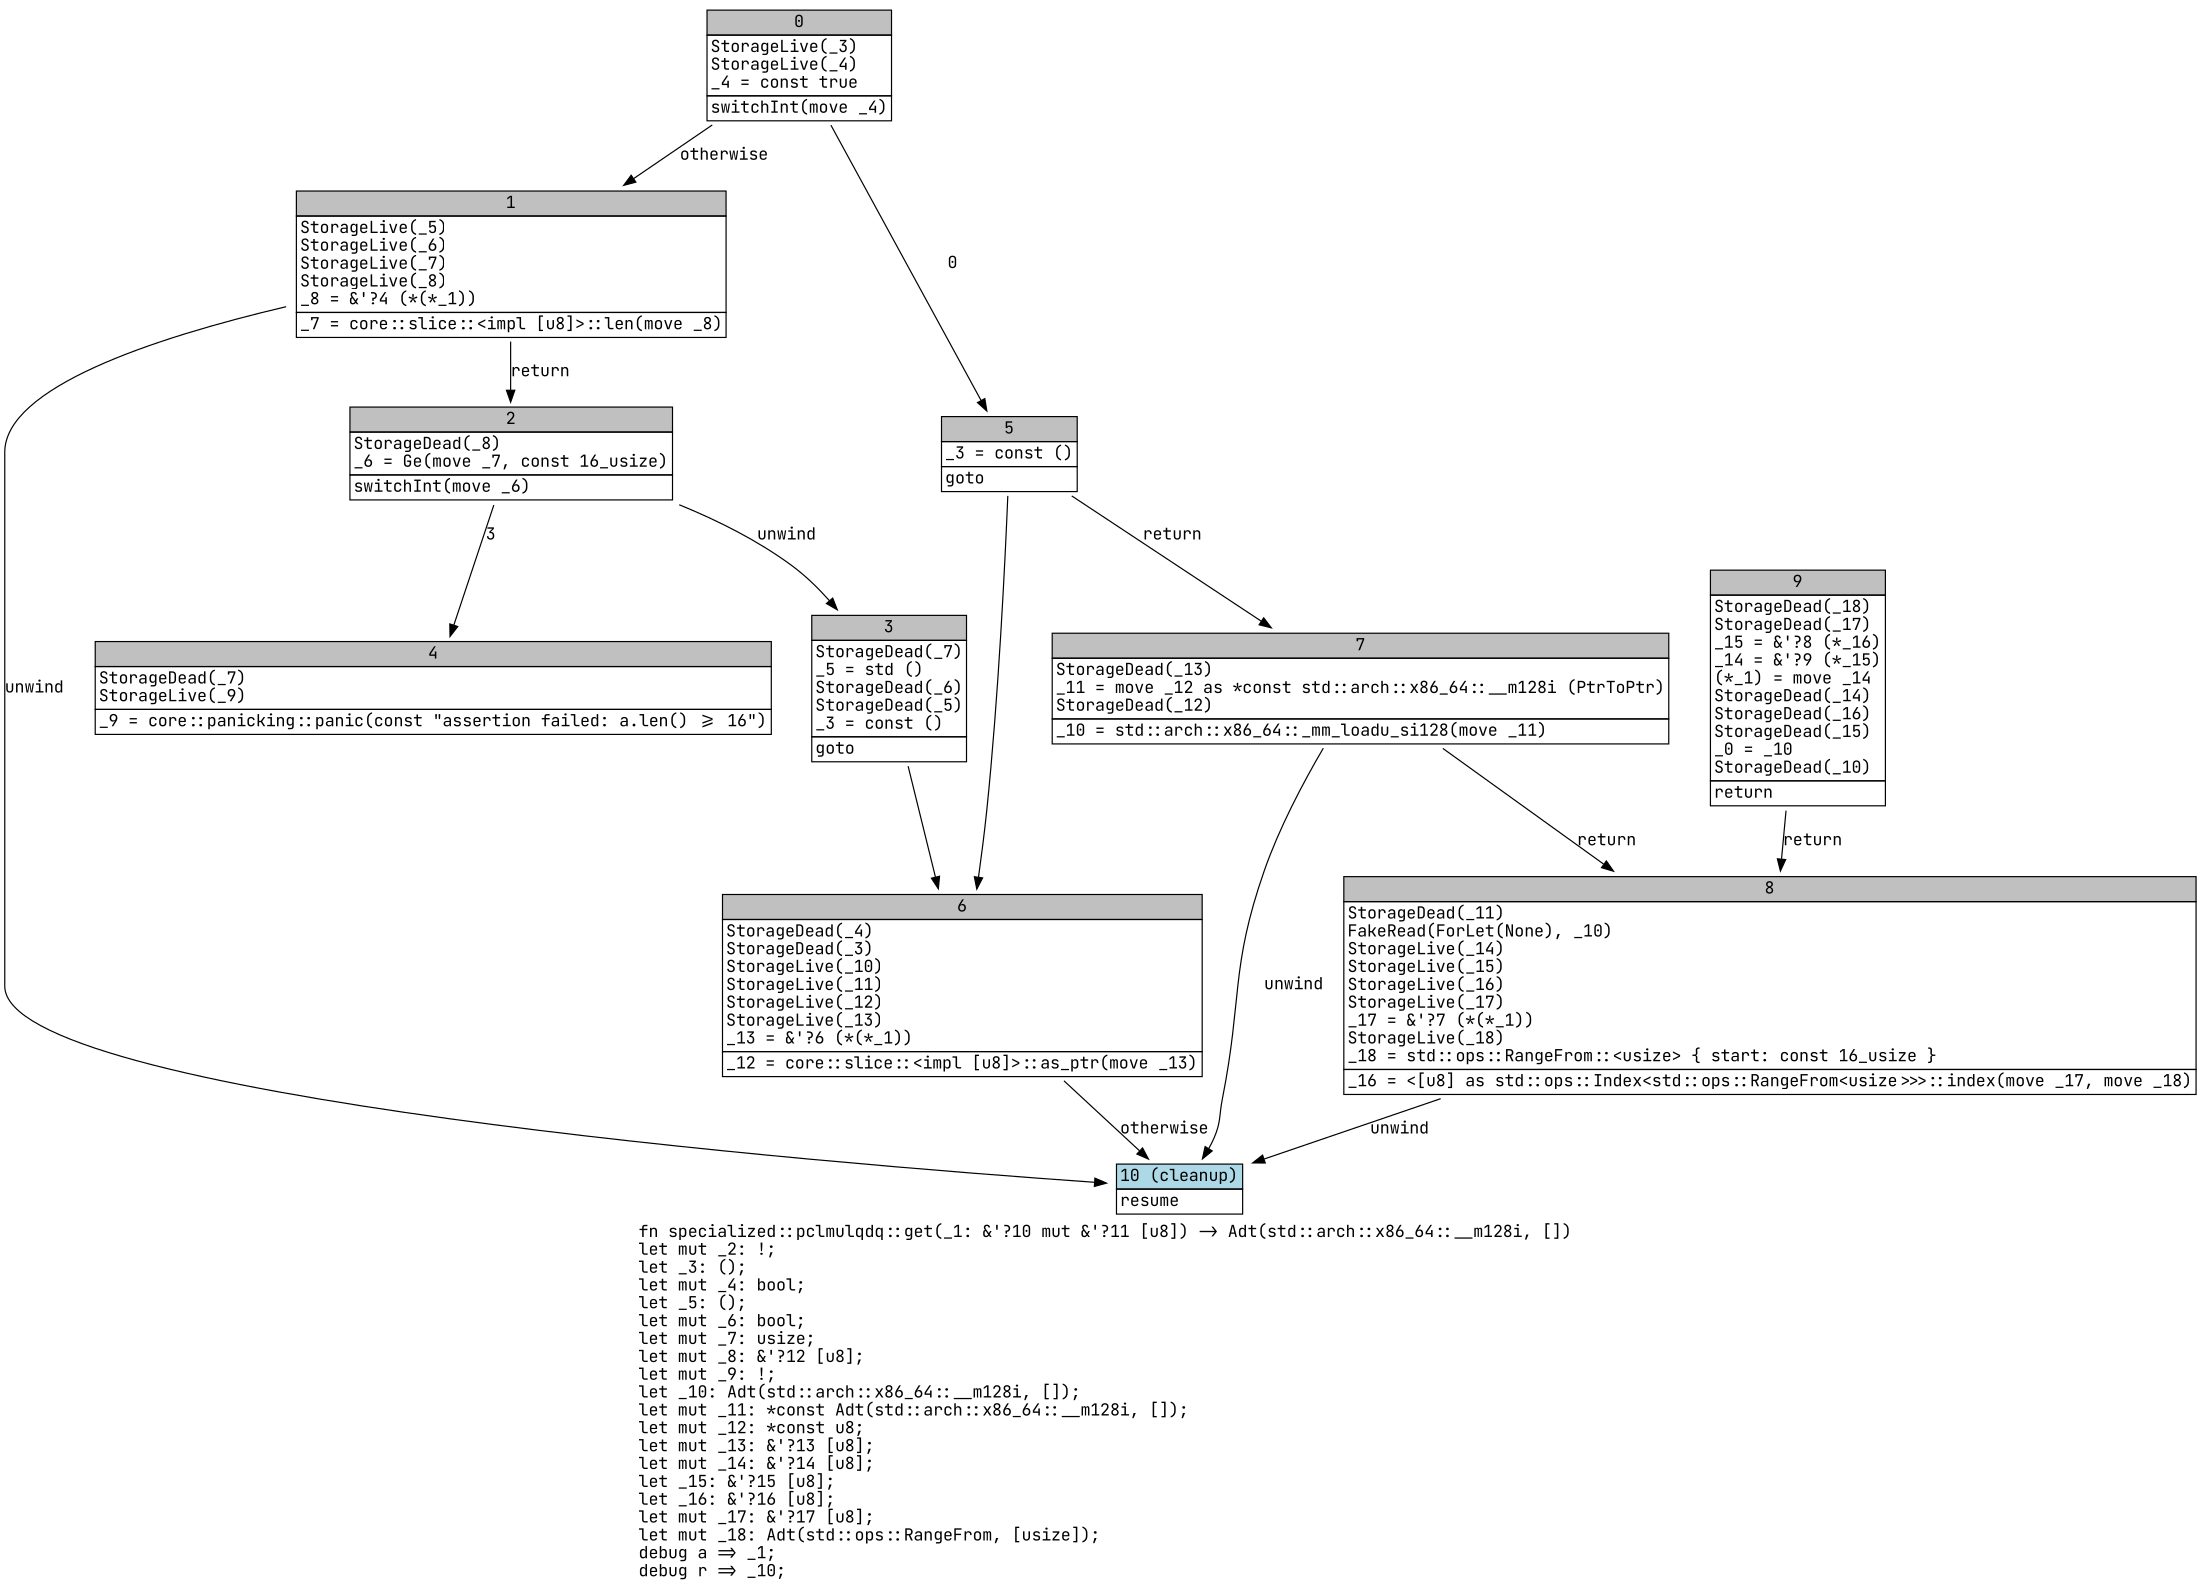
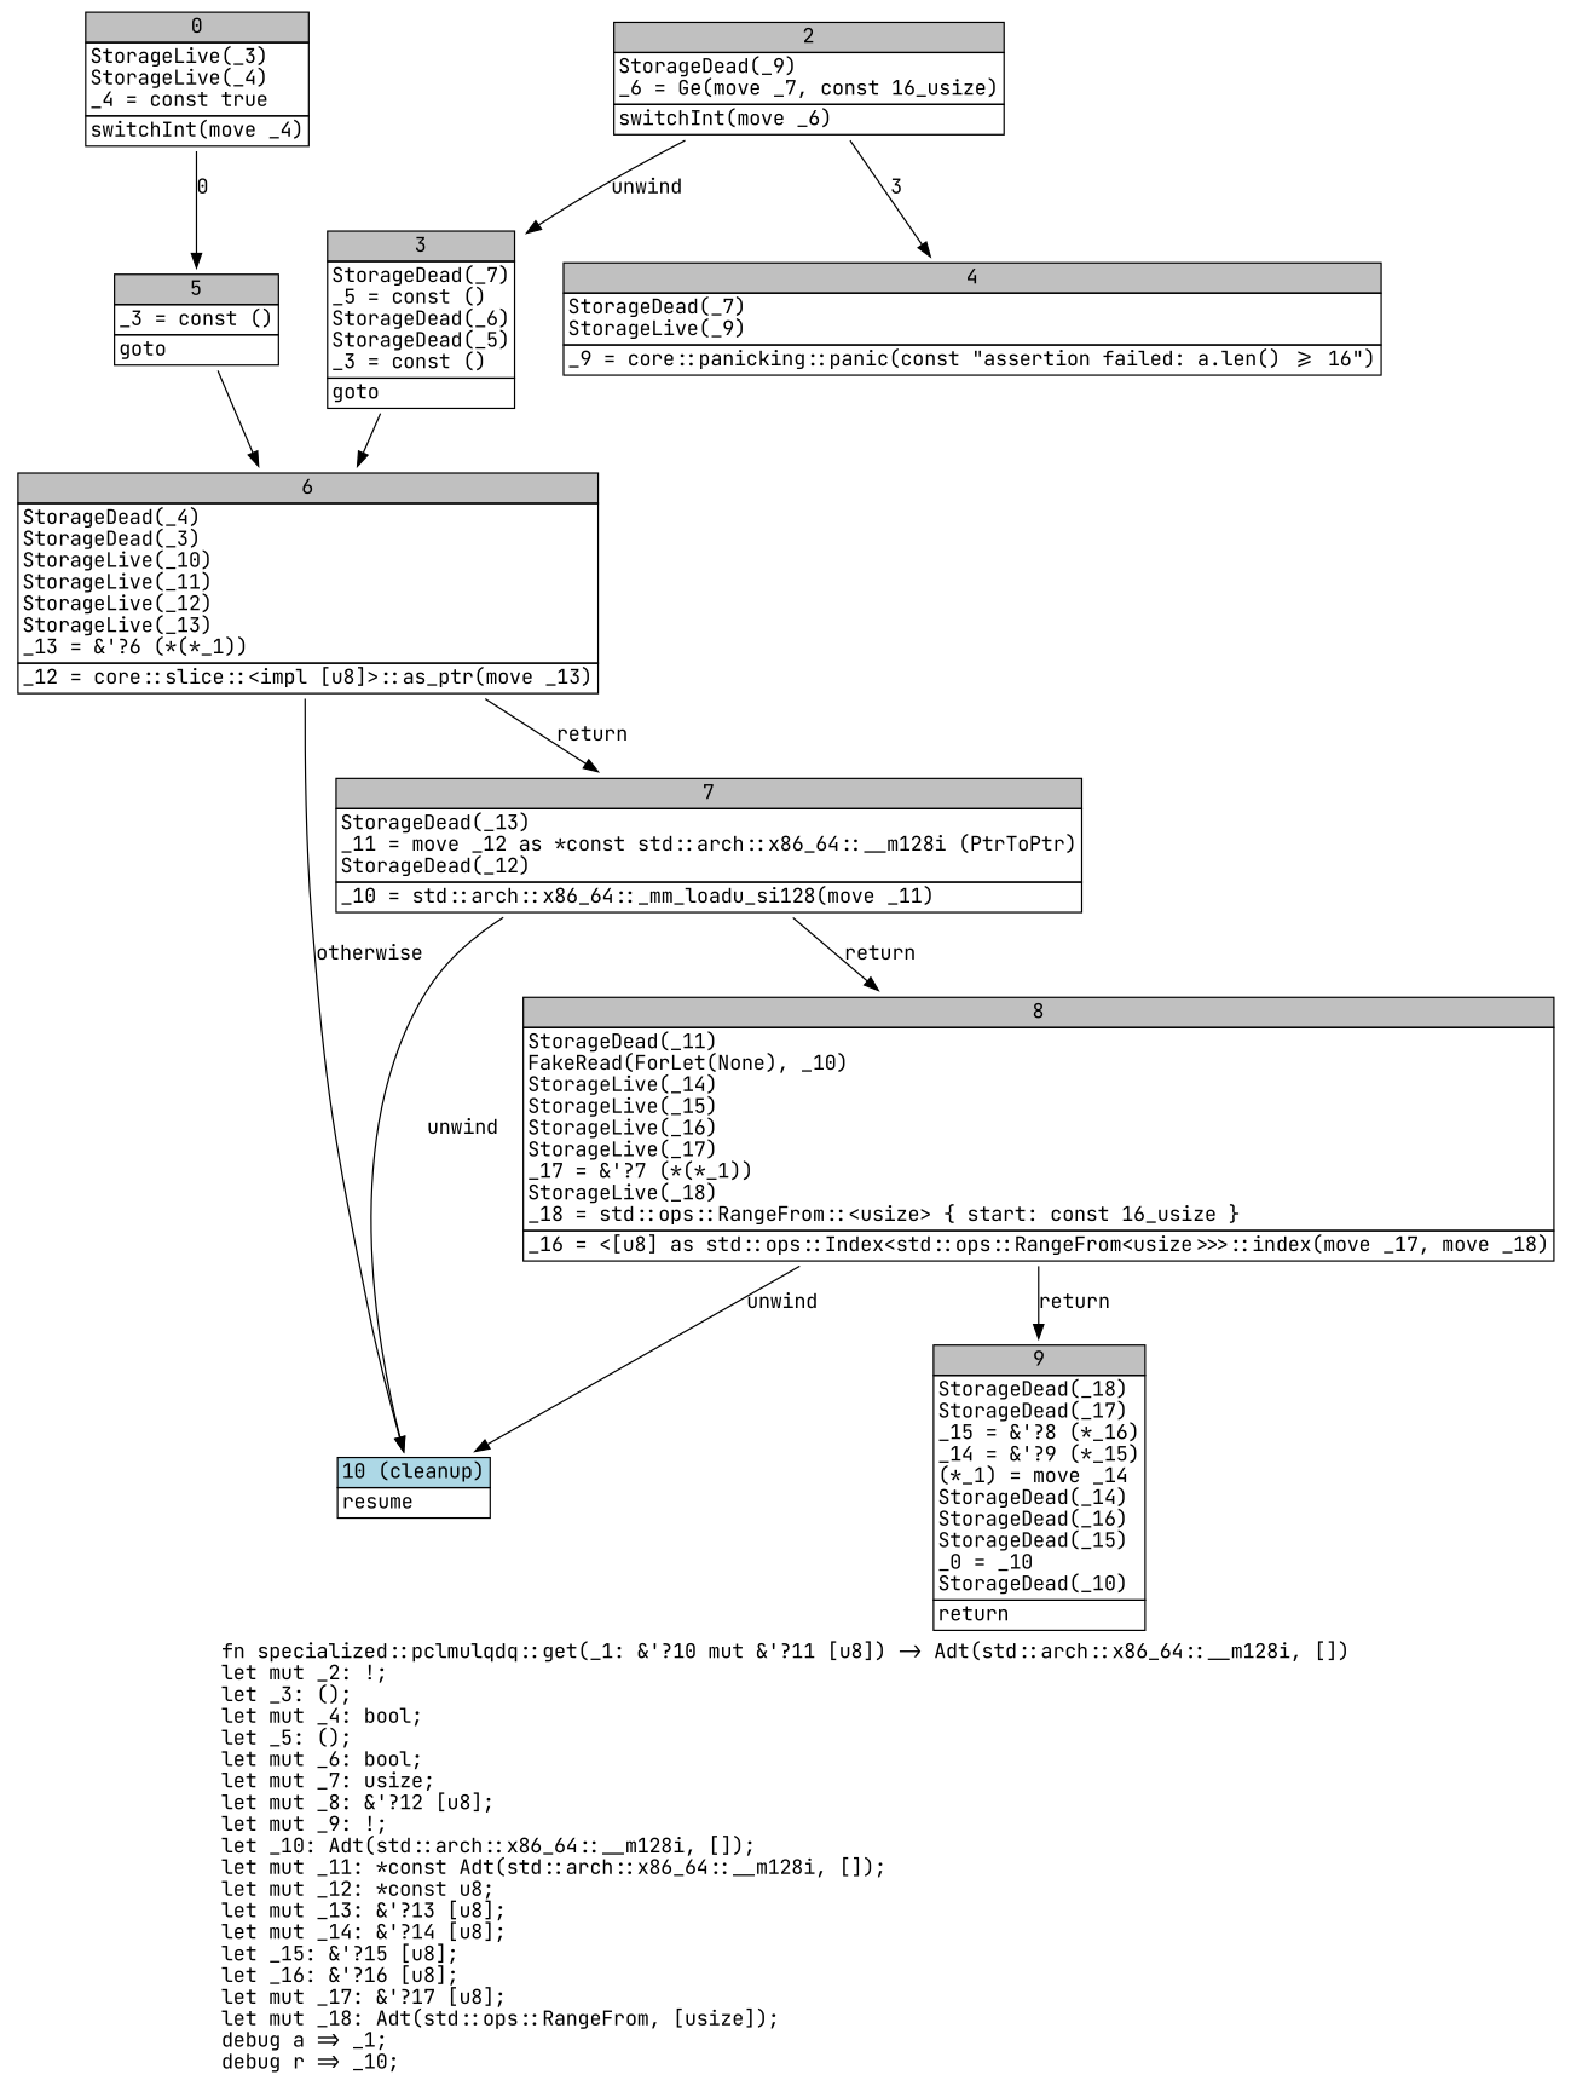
  digraph {
    fontname="JetBrains Mono"
    label=<fn specialized::pclmulqdq::get(_1: &amp;'?10 mut &amp;'?11 [u8]) -&gt; Adt(std::arch::x86_64::__m128i, [])<br align="left"/>let mut _2: !;<br align="left"/>let _3: ();<br align="left"/>let mut _4: bool;<br align="left"/>let _5: ();<br align="left"/>let mut _6: bool;<br align="left"/>let mut _7: usize;<br align="left"/>let mut _8: &amp;'?12 [u8];<br align="left"/>let mut _9: !;<br align="left"/>let _10: Adt(std::arch::x86_64::__m128i, []);<br align="left"/>let mut _11: *const Adt(std::arch::x86_64::__m128i, []);<br align="left"/>let mut _12: *const u8;<br align="left"/>let mut _13: &amp;'?13 [u8];<br align="left"/>let mut _14: &amp;'?14 [u8];<br align="left"/>let _15: &amp;'?15 [u8];<br align="left"/>let _16: &amp;'?16 [u8];<br align="left"/>let mut _17: &amp;'?17 [u8];<br align="left"/>let mut _18: Adt(std::ops::RangeFrom, [usize]);<br align="left"/>debug a =&gt; _1;<br align="left"/>debug r =&gt; _10;<br align="left"/>>
    node [fontname="JetBrains Mono" shape=none]
    edge [fontname="JetBrains Mono"]
    n1 [label=<<table border="0" cellborder="1" cellspacing="0"><tr><td bgcolor="gray" align="center" colspan="1">0</td></tr><tr><td align="left" balign="left">StorageLive(_3)<br/>StorageLive(_4)<br/>_4 = const true<br/></td></tr><tr><td align="left">switchInt(move _4)</td></tr></table>>]
-   n2 [label=<<table border="0" cellborder="1" cellspacing="0"><tr><td bgcolor="gray" align="center" colspan="1">1</td></tr><tr><td align="left" balign="left">StorageLive(_5)<br/>StorageLive(_6)<br/>StorageLive(_7)<br/>StorageLive(_8)<br/>_8 = &amp;'?4 (*(*_1))<br/></td></tr><tr><td align="left">_7 = core::slice::&lt;impl [u8]&gt;::len(move _8)</td></tr></table>>]
    n3 [label=<<table border="0" cellborder="1" cellspacing="0"><tr><td bgcolor="gray" align="center" colspan="1">5</td></tr><tr><td align="left" balign="left">_3 = const ()<br/></td></tr><tr><td align="left">goto</td></tr></table>>]
-   n4 [label=<<table border="0" cellborder="1" cellspacing="0"><tr><td bgcolor="gray" align="center" colspan="1">2</td></tr><tr><td align="left" balign="left">StorageDead(_8)<br/>_6 = Ge(move _7, const 16_usize)<br/></td></tr><tr><td align="left">switchInt(move _6)</td></tr></table>>]
+   n4 [label=<<table border="0" cellborder="1" cellspacing="0"><tr><td bgcolor="gray" align="center" colspan="1">2</td></tr><tr><td align="left" balign="left">StorageDead(_9)<br/>_6 = Ge(move _7, const 16_usize)<br/></td></tr><tr><td align="left">switchInt(move _6)</td></tr></table>>]
    n5 [label=<<table border="0" cellborder="1" cellspacing="0"><tr><td bgcolor="lightblue" align="center" colspan="1">10 (cleanup)</td></tr><tr><td align="left">resume</td></tr></table>>]
    n6 [label=<<table border="0" cellborder="1" cellspacing="0"><tr><td bgcolor="gray" align="center" colspan="1">6</td></tr><tr><td align="left" balign="left">StorageDead(_4)<br/>StorageDead(_3)<br/>StorageLive(_10)<br/>StorageLive(_11)<br/>StorageLive(_12)<br/>StorageLive(_13)<br/>_13 = &amp;'?6 (*(*_1))<br/></td></tr><tr><td align="left">_12 = core::slice::&lt;impl [u8]&gt;::as_ptr(move _13)</td></tr></table>>]
-   n7 [label=<<table border="0" cellborder="1" cellspacing="0"><tr><td bgcolor="gray" align="center" colspan="1">3</td></tr><tr><td align="left" balign="left">StorageDead(_7)<br/>_5 = std ()<br/>StorageDead(_6)<br/>StorageDead(_5)<br/>_3 = const ()<br/></td></tr><tr><td align="left">goto</td></tr></table>>]
+   n7 [label=<<table border="0" cellborder="1" cellspacing="0"><tr><td bgcolor="gray" align="center" colspan="1">3</td></tr><tr><td align="left" balign="left">StorageDead(_7)<br/>_5 = const ()<br/>StorageDead(_6)<br/>StorageDead(_5)<br/>_3 = const ()<br/></td></tr><tr><td align="left">goto</td></tr></table>>]
    n8 [label=<<table border="0" cellborder="1" cellspacing="0"><tr><td bgcolor="gray" align="center" colspan="1">4</td></tr><tr><td align="left" balign="left">StorageDead(_7)<br/>StorageLive(_9)<br/></td></tr><tr><td align="left">_9 = core::panicking::panic(const &quot;assertion failed: a.len() &gt;= 16&quot;)</td></tr></table>>]
    n9 [label=<<table border="0" cellborder="1" cellspacing="0"><tr><td bgcolor="gray" align="center" colspan="1">7</td></tr><tr><td align="left" balign="left">StorageDead(_13)<br/>_11 = move _12 as *const std::arch::x86_64::__m128i (PtrToPtr)<br/>StorageDead(_12)<br/></td></tr><tr><td align="left">_10 = std::arch::x86_64::_mm_loadu_si128(move _11)</td></tr></table>>]
    n10 [label=<<table border="0" cellborder="1" cellspacing="0"><tr><td bgcolor="gray" align="center" colspan="1">8</td></tr><tr><td align="left" balign="left">StorageDead(_11)<br/>FakeRead(ForLet(None), _10)<br/>StorageLive(_14)<br/>StorageLive(_15)<br/>StorageLive(_16)<br/>StorageLive(_17)<br/>_17 = &amp;'?7 (*(*_1))<br/>StorageLive(_18)<br/>_18 = std::ops::RangeFrom::&lt;usize&gt; { start: const 16_usize }<br/></td></tr><tr><td align="left">_16 = &lt;[u8] as std::ops::Index&lt;std::ops::RangeFrom&lt;usize&gt;&gt;&gt;::index(move _17, move _18)</td></tr></table>>]
    n11 [label=<<table border="0" cellborder="1" cellspacing="0"><tr><td bgcolor="gray" align="center" colspan="1">9</td></tr><tr><td align="left" balign="left">StorageDead(_18)<br/>StorageDead(_17)<br/>_15 = &amp;'?8 (*_16)<br/>_14 = &amp;'?9 (*_15)<br/>(*_1) = move _14<br/>StorageDead(_14)<br/>StorageDead(_16)<br/>StorageDead(_15)<br/>_0 = _10<br/>StorageDead(_10)<br/></td></tr><tr><td align="left">return</td></tr></table>>]
-   n1 -> n2 [label=otherwise]
    n1 -> n3 [label=0]
-   n2 -> n4 [label=return]
-   n2 -> n5 [label=unwind]
    n3 -> n6
    n4 -> n7 [label=unwind]
    n4 -> n8 [label=3]
    n6 -> n5 [label=otherwise]
-   n3 -> n9 [label=return]
+   n6 -> n9 [label=return]
    n7 -> n6
    n9 -> n5 [label=unwind]
    n9 -> n10 [label=return]
    n10 -> n5 [label=unwind]
-   n11 -> n10 [label=return]
+   n10 -> n11 [label=return]
  }
